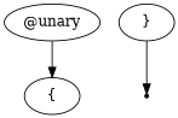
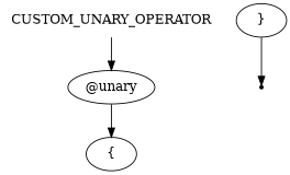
  digraph {
    node [shape=oval]
+   n1 [label=CUSTOM_UNARY_OPERATOR shape=plaintext]
    n2 [label="@unary"]
    n3 [label="{"]
    n4 [label="}"]
    end [shape=point]
+   n1 -> n2
    n2 -> n3
    n4 -> end
  }
